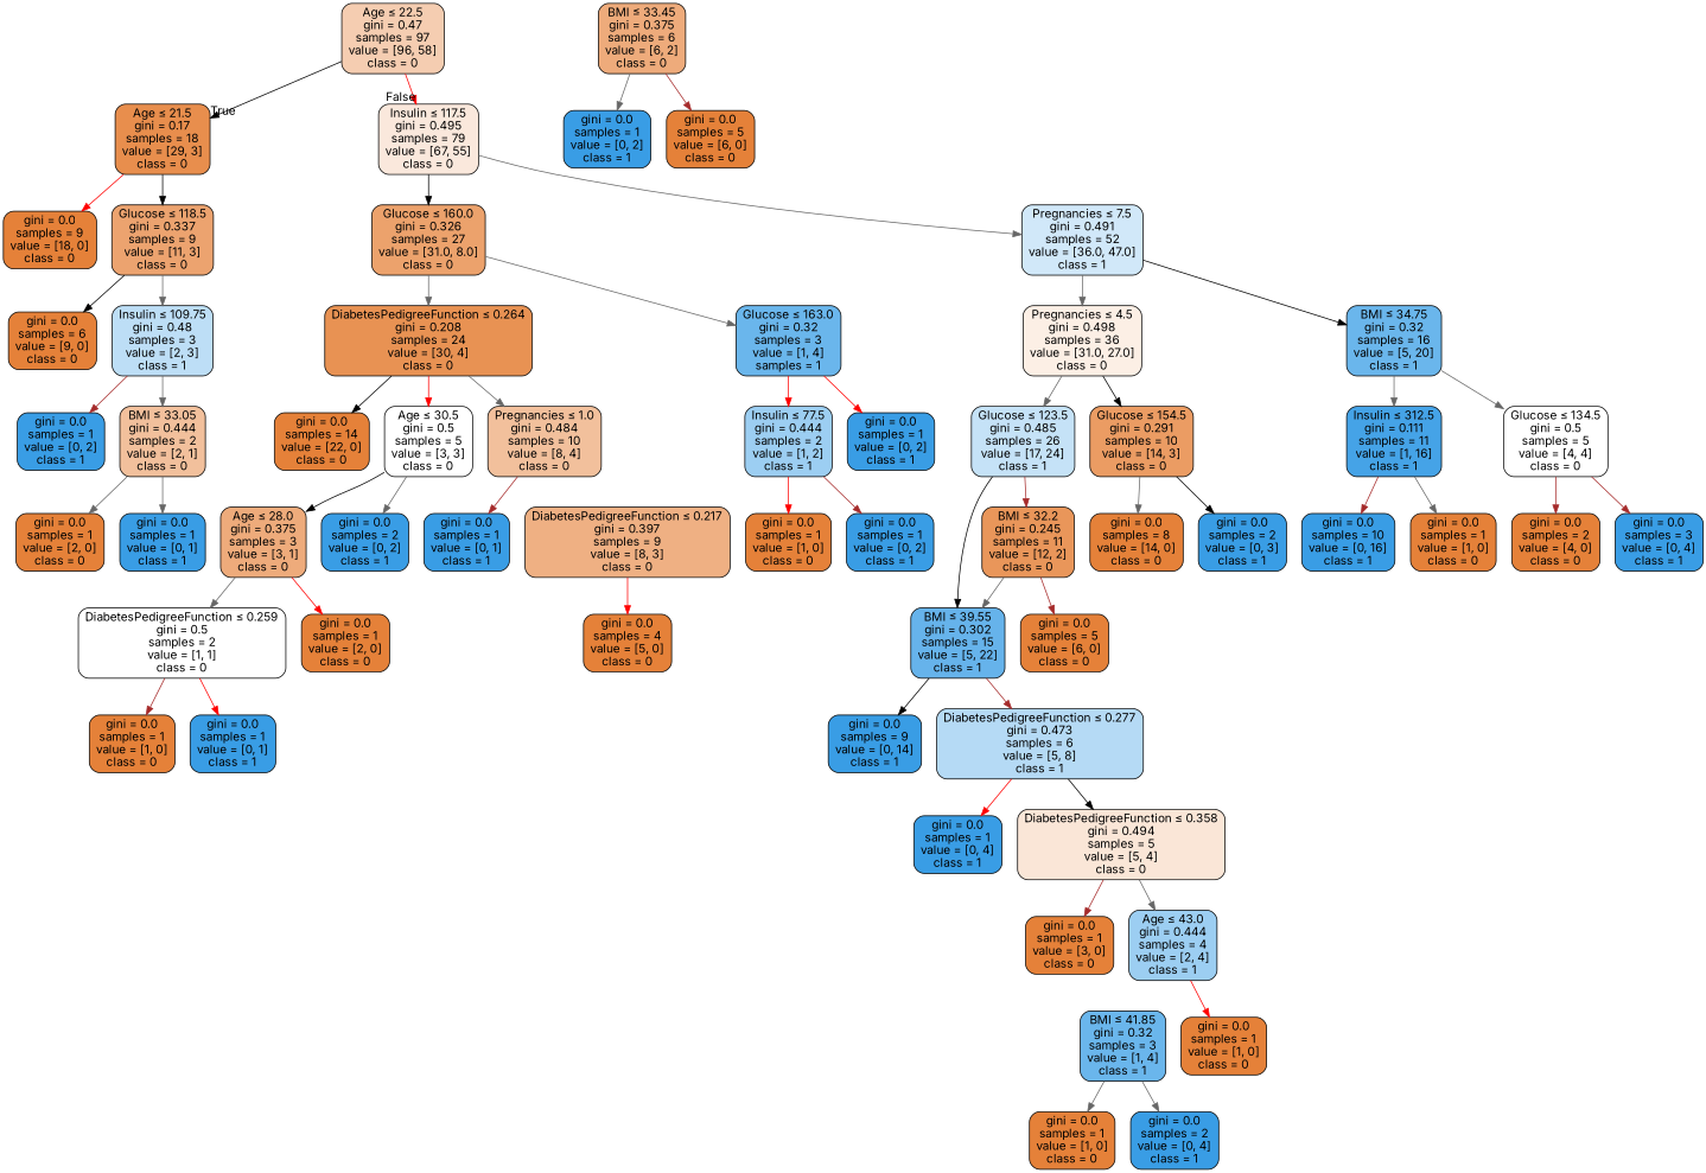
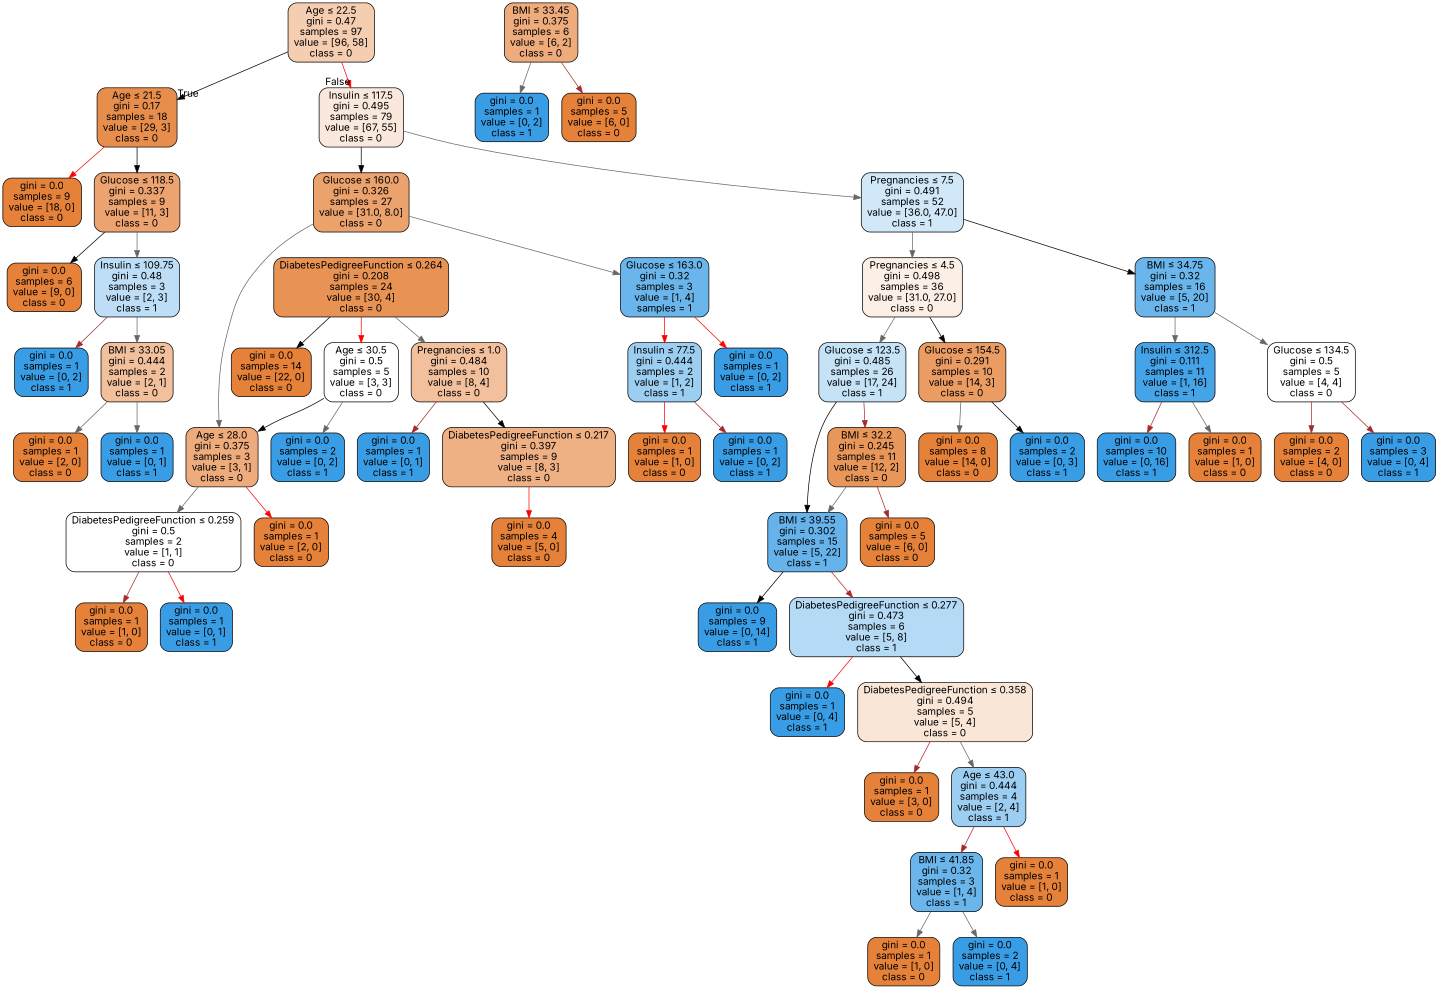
  digraph {
    fontname=Inter
    node [color=black fillcolor="#e58139" fontname=Inter shape=box style="filled, rounded"]
    edge [color=gray40 fontname=Inter]
    n1 [fillcolor="#f5cdb1" label=<Age &le; 22.5<br/>gini = 0.47<br/>samples = 97<br/>value = [96, 58]<br/>class = 0>]
    n2 [fillcolor="#e88e4d" label=<Age &le; 21.5<br/>gini = 0.17<br/>samples = 18<br/>value = [29, 3]<br/>class = 0>]
    n3 [fillcolor="#fae8dc" label=<Insulin &le; 117.5<br/>gini = 0.495<br/>samples = 79<br/>value = [67, 55]<br/>class = 0>]
    n4 [label=<gini = 0.0<br/>samples = 9<br/>value = [18, 0]<br/>class = 0>]
    n5 [fillcolor="#eca36f" label=<Glucose &le; 118.5<br/>gini = 0.337<br/>samples = 9<br/>value = [11, 3]<br/>class = 0>]
    n6 [fillcolor="#eca26c" label=<Glucose &le; 160.0<br/>gini = 0.326<br/>samples = 27<br/>value = [31.0, 8.0]<br/>class = 0>]
    n7 [fillcolor="#d1e8f9" label=<Pregnancies &le; 7.5<br/>gini = 0.491<br/>samples = 52<br/>value = [36.0, 47.0]<br/>class = 1>]
    n8 [label=<gini = 0.0<br/>samples = 6<br/>value = [9, 0]<br/>class = 0>]
    n9 [fillcolor="#bddef6" label=<Insulin &le; 109.75<br/>gini = 0.48<br/>samples = 3<br/>value = [2, 3]<br/>class = 1>]
    n10 [fillcolor="#399de5" label=<gini = 0.0<br/>samples = 1<br/>value = [0, 2]<br/>class = 1>]
    n11 [fillcolor="#f2c09c" label=<BMI &le; 33.05<br/>gini = 0.444<br/>samples = 2<br/>value = [2, 1]<br/>class = 0>]
    n12 [label=<gini = 0.0<br/>samples = 1<br/>value = [2, 0]<br/>class = 0>]
    n13 [fillcolor="#399de5" label=<gini = 0.0<br/>samples = 1<br/>value = [0, 1]<br/>class = 1>]
    n14 [fillcolor="#e89253" label=<DiabetesPedigreeFunction &le; 0.264<br/>gini = 0.208<br/>samples = 24<br/>value = [30, 4]<br/>class = 0>]
    n15 [fillcolor="#6ab6ec" label=<Glucose &le; 163.0<br/>gini = 0.32<br/>samples = 3<br/>value = [1, 4]<br/>samples = 1>]
    n16 [fillcolor="#fcefe5" label=<Pregnancies &le; 4.5<br/>gini = 0.498<br/>samples = 36<br/>value = [31.0, 27.0]<br/>class = 0>]
    n17 [fillcolor="#6ab6ec" label=<BMI &le; 34.75<br/>gini = 0.32<br/>samples = 16<br/>value = [5, 20]<br/>class = 1>]
    n18 [fillcolor="#f2c09c" label=<Pregnancies &le; 1.0<br/>gini = 0.484<br/>samples = 10<br/>value = [8, 4]<br/>class = 0>]
    n19 [label=<gini = 0.0<br/>samples = 14<br/>value = [22, 0]<br/>class = 0>]
    n20 [fillcolor="#ffffff" label=<Age &le; 30.5<br/>gini = 0.5<br/>samples = 5<br/>value = [3, 3]<br/>class = 0>]
    n21 [fillcolor="#399de5" label=<gini = 0.0<br/>samples = 1<br/>value = [0, 2]<br/>class = 1>]
    n22 [fillcolor="#9ccef2" label=<Insulin &le; 77.5<br/>gini = 0.444<br/>samples = 2<br/>value = [1, 2]<br/>class = 1>]
    n23 [fillcolor="#399de5" label=<gini = 0.0<br/>samples = 1<br/>value = [0, 1]<br/>class = 1>]
    n24 [fillcolor="#efb083" label=<DiabetesPedigreeFunction &le; 0.217<br/>gini = 0.397<br/>samples = 9<br/>value = [8, 3]<br/>class = 0>]
    n25 [label=<gini = 0.0<br/>samples = 4<br/>value = [5, 0]<br/>class = 0>]
    n26 [fillcolor="#eeab7b" label=<Age &le; 28.0<br/>gini = 0.375<br/>samples = 3<br/>value = [3, 1]<br/>class = 0>]
    n27 [fillcolor="#399de5" label=<gini = 0.0<br/>samples = 2<br/>value = [0, 2]<br/>class = 1>]
    n28 [fillcolor="#ffffff" label=<DiabetesPedigreeFunction &le; 0.259<br/>gini = 0.5<br/>samples = 2<br/>value = [1, 1]<br/>class = 0>]
    n29 [label=<gini = 0.0<br/>samples = 1<br/>value = [2, 0]<br/>class = 0>]
    n30 [label=<gini = 0.0<br/>samples = 1<br/>value = [1, 0]<br/>class = 0>]
    n31 [fillcolor="#399de5" label=<gini = 0.0<br/>samples = 1<br/>value = [0, 1]<br/>class = 1>]
    n32 [label=<gini = 0.0<br/>samples = 1<br/>value = [1, 0]<br/>class = 0>]
    n33 [fillcolor="#399de5" label=<gini = 0.0<br/>samples = 1<br/>value = [0, 2]<br/>class = 1>]
    n34 [fillcolor="#c5e2f7" label=<Glucose &le; 123.5<br/>gini = 0.485<br/>samples = 26<br/>value = [17, 24]<br/>class = 1>]
    n35 [fillcolor="#eb9c63" label=<Glucose &le; 154.5<br/>gini = 0.291<br/>samples = 10<br/>value = [14, 3]<br/>class = 0>]
    n36 [fillcolor="#45a3e7" label=<Insulin &le; 312.5<br/>gini = 0.111<br/>samples = 11<br/>value = [1, 16]<br/>class = 1>]
    n37 [fillcolor="#ffffff" label=<Glucose &le; 134.5<br/>gini = 0.5<br/>samples = 5<br/>value = [4, 4]<br/>class = 0>]
    n38 [fillcolor="#e9965a" label=<BMI &le; 32.2<br/>gini = 0.245<br/>samples = 11<br/>value = [12, 2]<br/>class = 0>]
    n39 [fillcolor="#66b3eb" label=<BMI &le; 39.55<br/>gini = 0.302<br/>samples = 15<br/>value = [5, 22]<br/>class = 1>]
    n40 [label=<gini = 0.0<br/>samples = 8<br/>value = [14, 0]<br/>class = 0>]
    n41 [fillcolor="#399de5" label=<gini = 0.0<br/>samples = 2<br/>value = [0, 3]<br/>class = 1>]
    n42 [label=<gini = 0.0<br/>samples = 5<br/>value = [6, 0]<br/>class = 0>]
    n43 [fillcolor="#399de5" label=<gini = 0.0<br/>samples = 9<br/>value = [0, 14]<br/>class = 1>]
    n44 [fillcolor="#b5daf5" label=<DiabetesPedigreeFunction &le; 0.277<br/>gini = 0.473<br/>samples = 6<br/>value = [5, 8]<br/>class = 1>]
    n45 [fillcolor="#eeab7b" label=<BMI &le; 33.45<br/>gini = 0.375<br/>samples = 6<br/>value = [6, 2]<br/>class = 0>]
    n46 [fillcolor="#399de5" label=<gini = 0.0<br/>samples = 1<br/>value = [0, 2]<br/>class = 1>]
    n47 [label=<gini = 0.0<br/>samples = 5<br/>value = [6, 0]<br/>class = 0>]
    n48 [fillcolor="#399de5" label=<gini = 0.0<br/>samples = 1<br/>value = [0, 4]<br/>class = 1>]
    n49 [fillcolor="#fae6d7" label=<DiabetesPedigreeFunction &le; 0.358<br/>gini = 0.494<br/>samples = 5<br/>value = [5, 4]<br/>class = 0>]
    n50 [label=<gini = 0.0<br/>samples = 1<br/>value = [3, 0]<br/>class = 0>]
    n51 [fillcolor="#9ccef2" label=<Age &le; 43.0<br/>gini = 0.444<br/>samples = 4<br/>value = [2, 4]<br/>class = 1>]
    n52 [fillcolor="#6ab6ec" label=<BMI &le; 41.85<br/>gini = 0.32<br/>samples = 3<br/>value = [1, 4]<br/>class = 1>]
    n53 [label=<gini = 0.0<br/>samples = 1<br/>value = [1, 0]<br/>class = 0>]
    n54 [label=<gini = 0.0<br/>samples = 1<br/>value = [1, 0]<br/>class = 0>]
    n55 [fillcolor="#399de5" label=<gini = 0.0<br/>samples = 2<br/>value = [0, 4]<br/>class = 1>]
    n56 [fillcolor="#399de5" label=<gini = 0.0<br/>samples = 10<br/>value = [0, 16]<br/>class = 1>]
    n57 [label=<gini = 0.0<br/>samples = 1<br/>value = [1, 0]<br/>class = 0>]
    n58 [label=<gini = 0.0<br/>samples = 2<br/>value = [4, 0]<br/>class = 0>]
    n59 [fillcolor="#399de5" label=<gini = 0.0<br/>samples = 3<br/>value = [0, 4]<br/>class = 1>]
    n1 -> n2 [color=black headlabel=True labelangle=45 labeldistance=2.5]
    n1 -> n3 [color=red headlabel=False labelangle=-45 labeldistance=2.5]
    n2 -> n4 [color=red]
    n2 -> n5 [color=black]
    n3 -> n6 [color=black]
    n3 -> n7
    n5 -> n8 [color=black]
    n5 -> n9
-   n6 -> n14
+   n6 -> n26
    n6 -> n15
    n7 -> n16
    n7 -> n17 [color=black]
    n9 -> n10 [color=brown]
    n9 -> n11
    n11 -> n12
    n11 -> n13
    n14 -> n18
    n14 -> n19 [color=black]
    n14 -> n20 [color=red]
    n15 -> n21 [color=red]
    n15 -> n22 [color=red]
    n16 -> n34
    n16 -> n35 [color=black]
    n17 -> n36
    n17 -> n37
    n18 -> n23 [color=brown]
+   n18 -> n24 [color=black]
    n20 -> n26 [color=black]
    n20 -> n27
    n22 -> n32 [color=red]
    n22 -> n33 [color=brown]
    n24 -> n25 [color=red]
    n26 -> n28
    n26 -> n29 [color=red]
    n28 -> n30 [color=brown]
    n28 -> n31 [color=red]
    n34 -> n38 [color=brown]
    n34 -> n39 [color=black]
    n35 -> n40
    n35 -> n41 [color=black]
    n36 -> n56 [color=brown]
    n36 -> n57
    n37 -> n58 [color=brown]
    n37 -> n59 [color=brown]
    n38 -> n39
    n38 -> n42 [color=brown]
    n39 -> n43 [color=black]
    n39 -> n44 [color=brown]
    n44 -> n48 [color=red]
    n44 -> n49 [color=black]
    n45 -> n46
    n45 -> n47 [color=brown]
    n49 -> n50 [color=brown]
    n49 -> n51
+   n51 -> n52 [color=brown]
    n51 -> n53 [color=red]
    n52 -> n54
    n52 -> n55
  }
